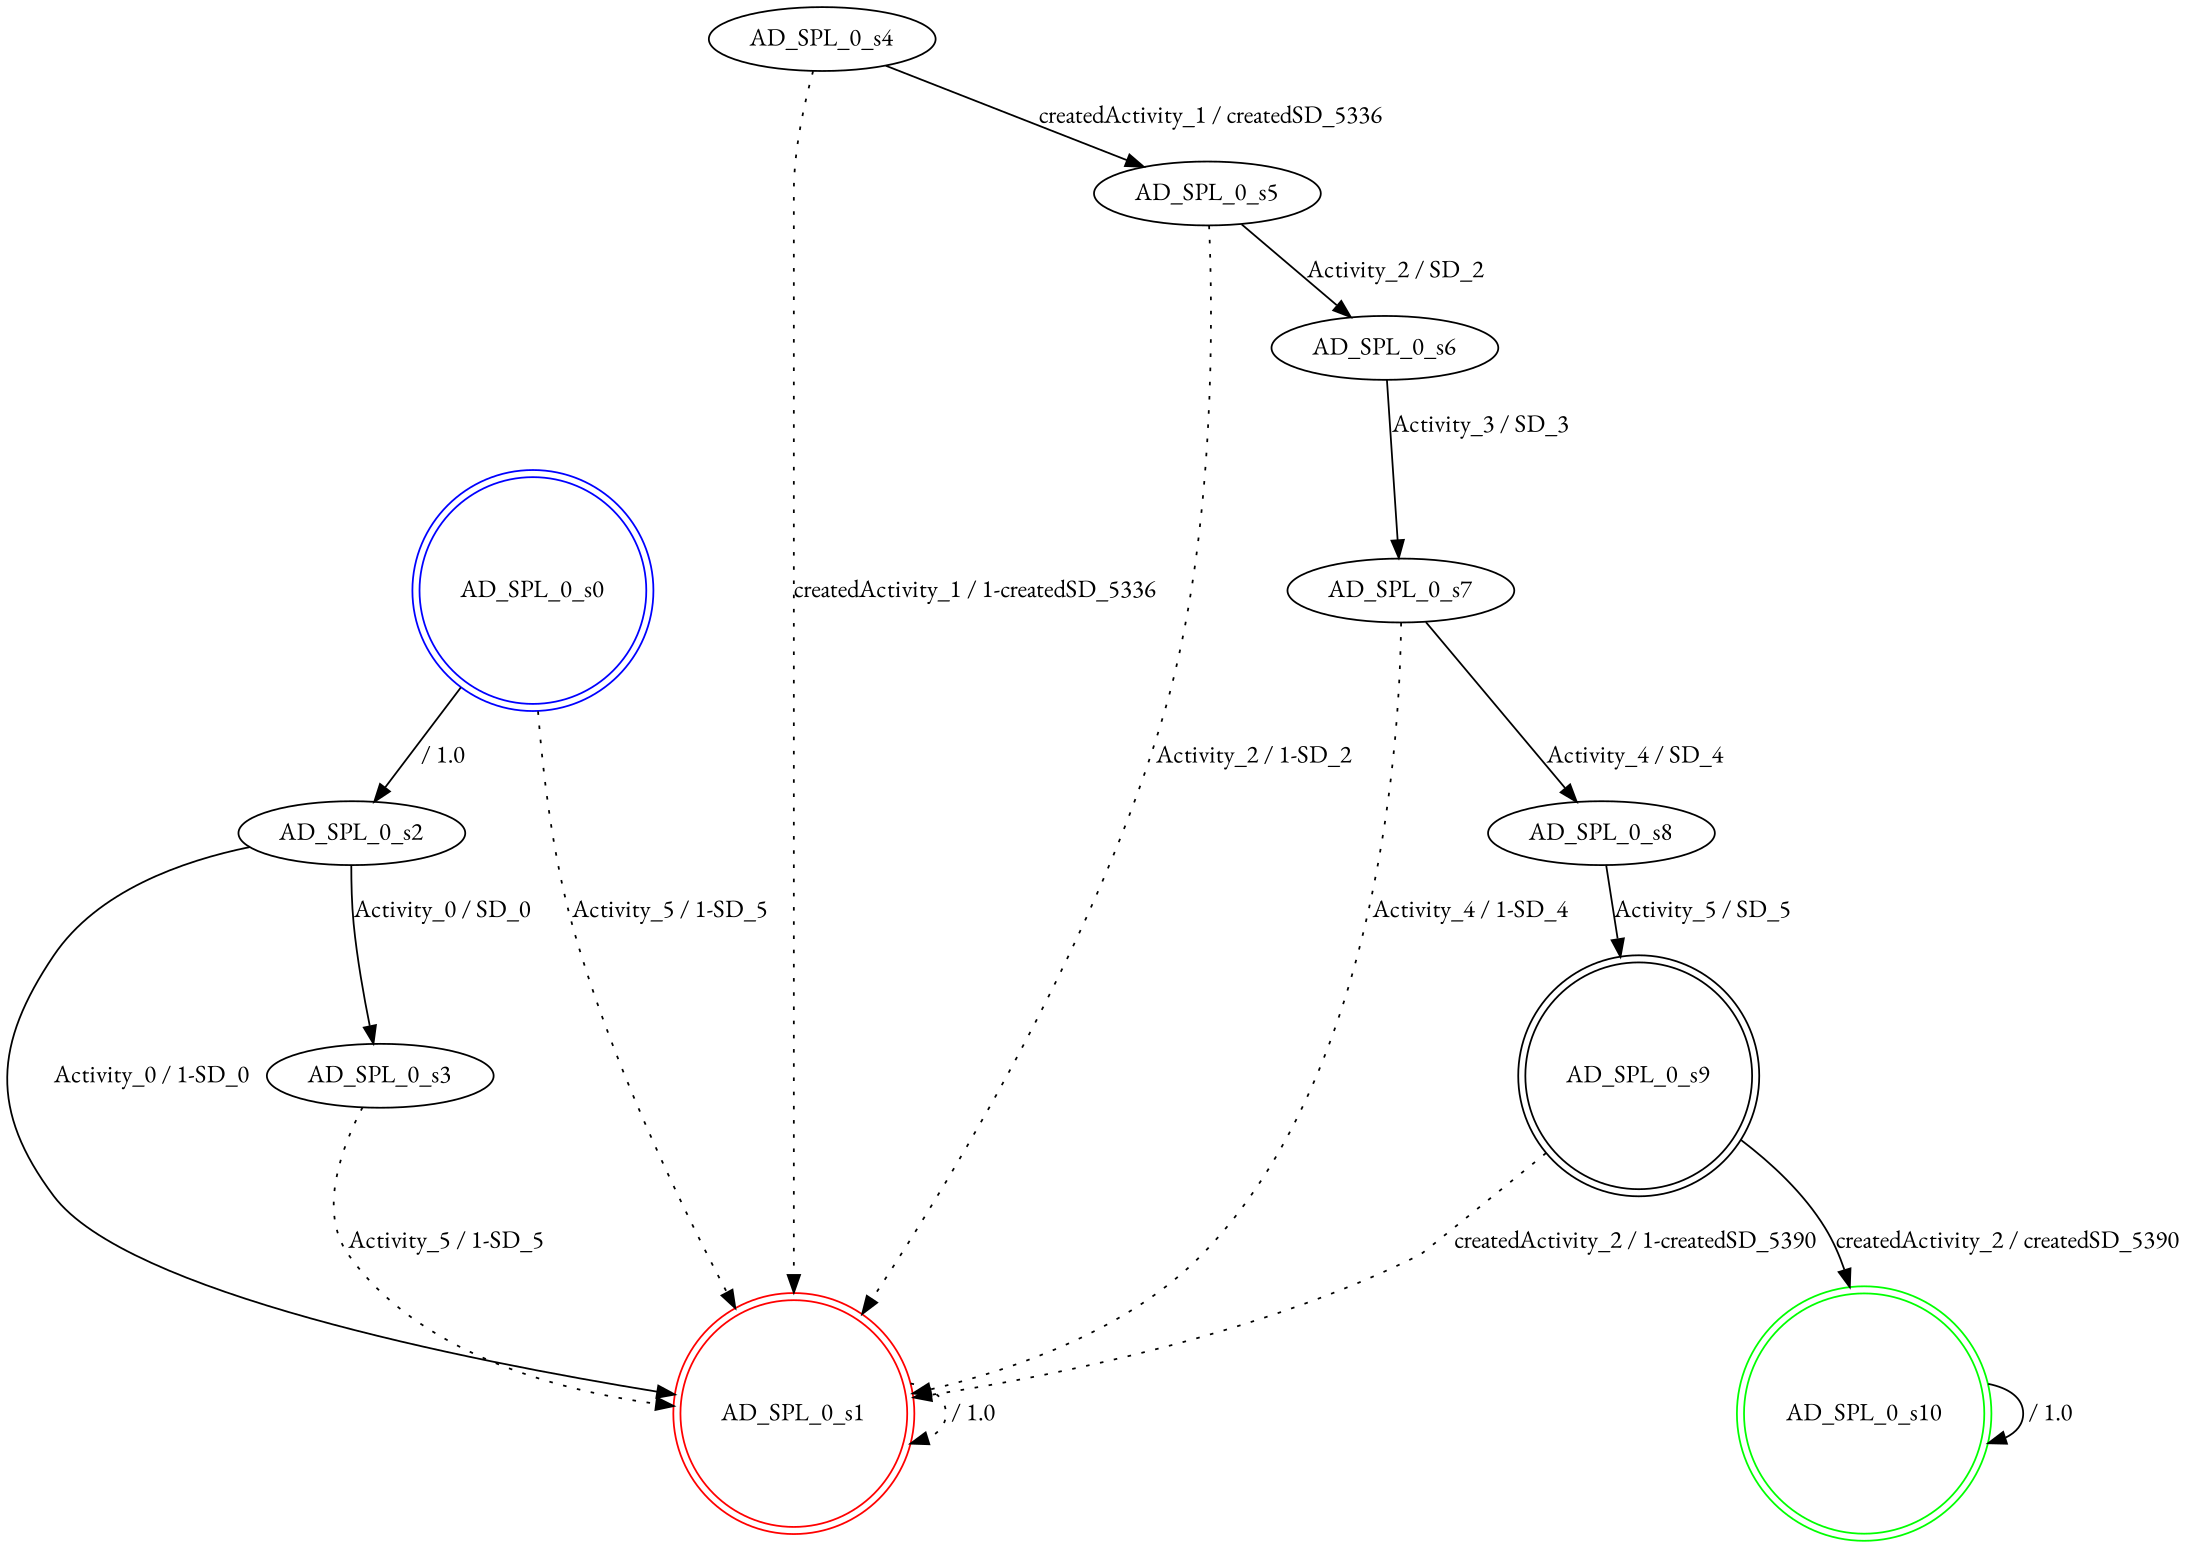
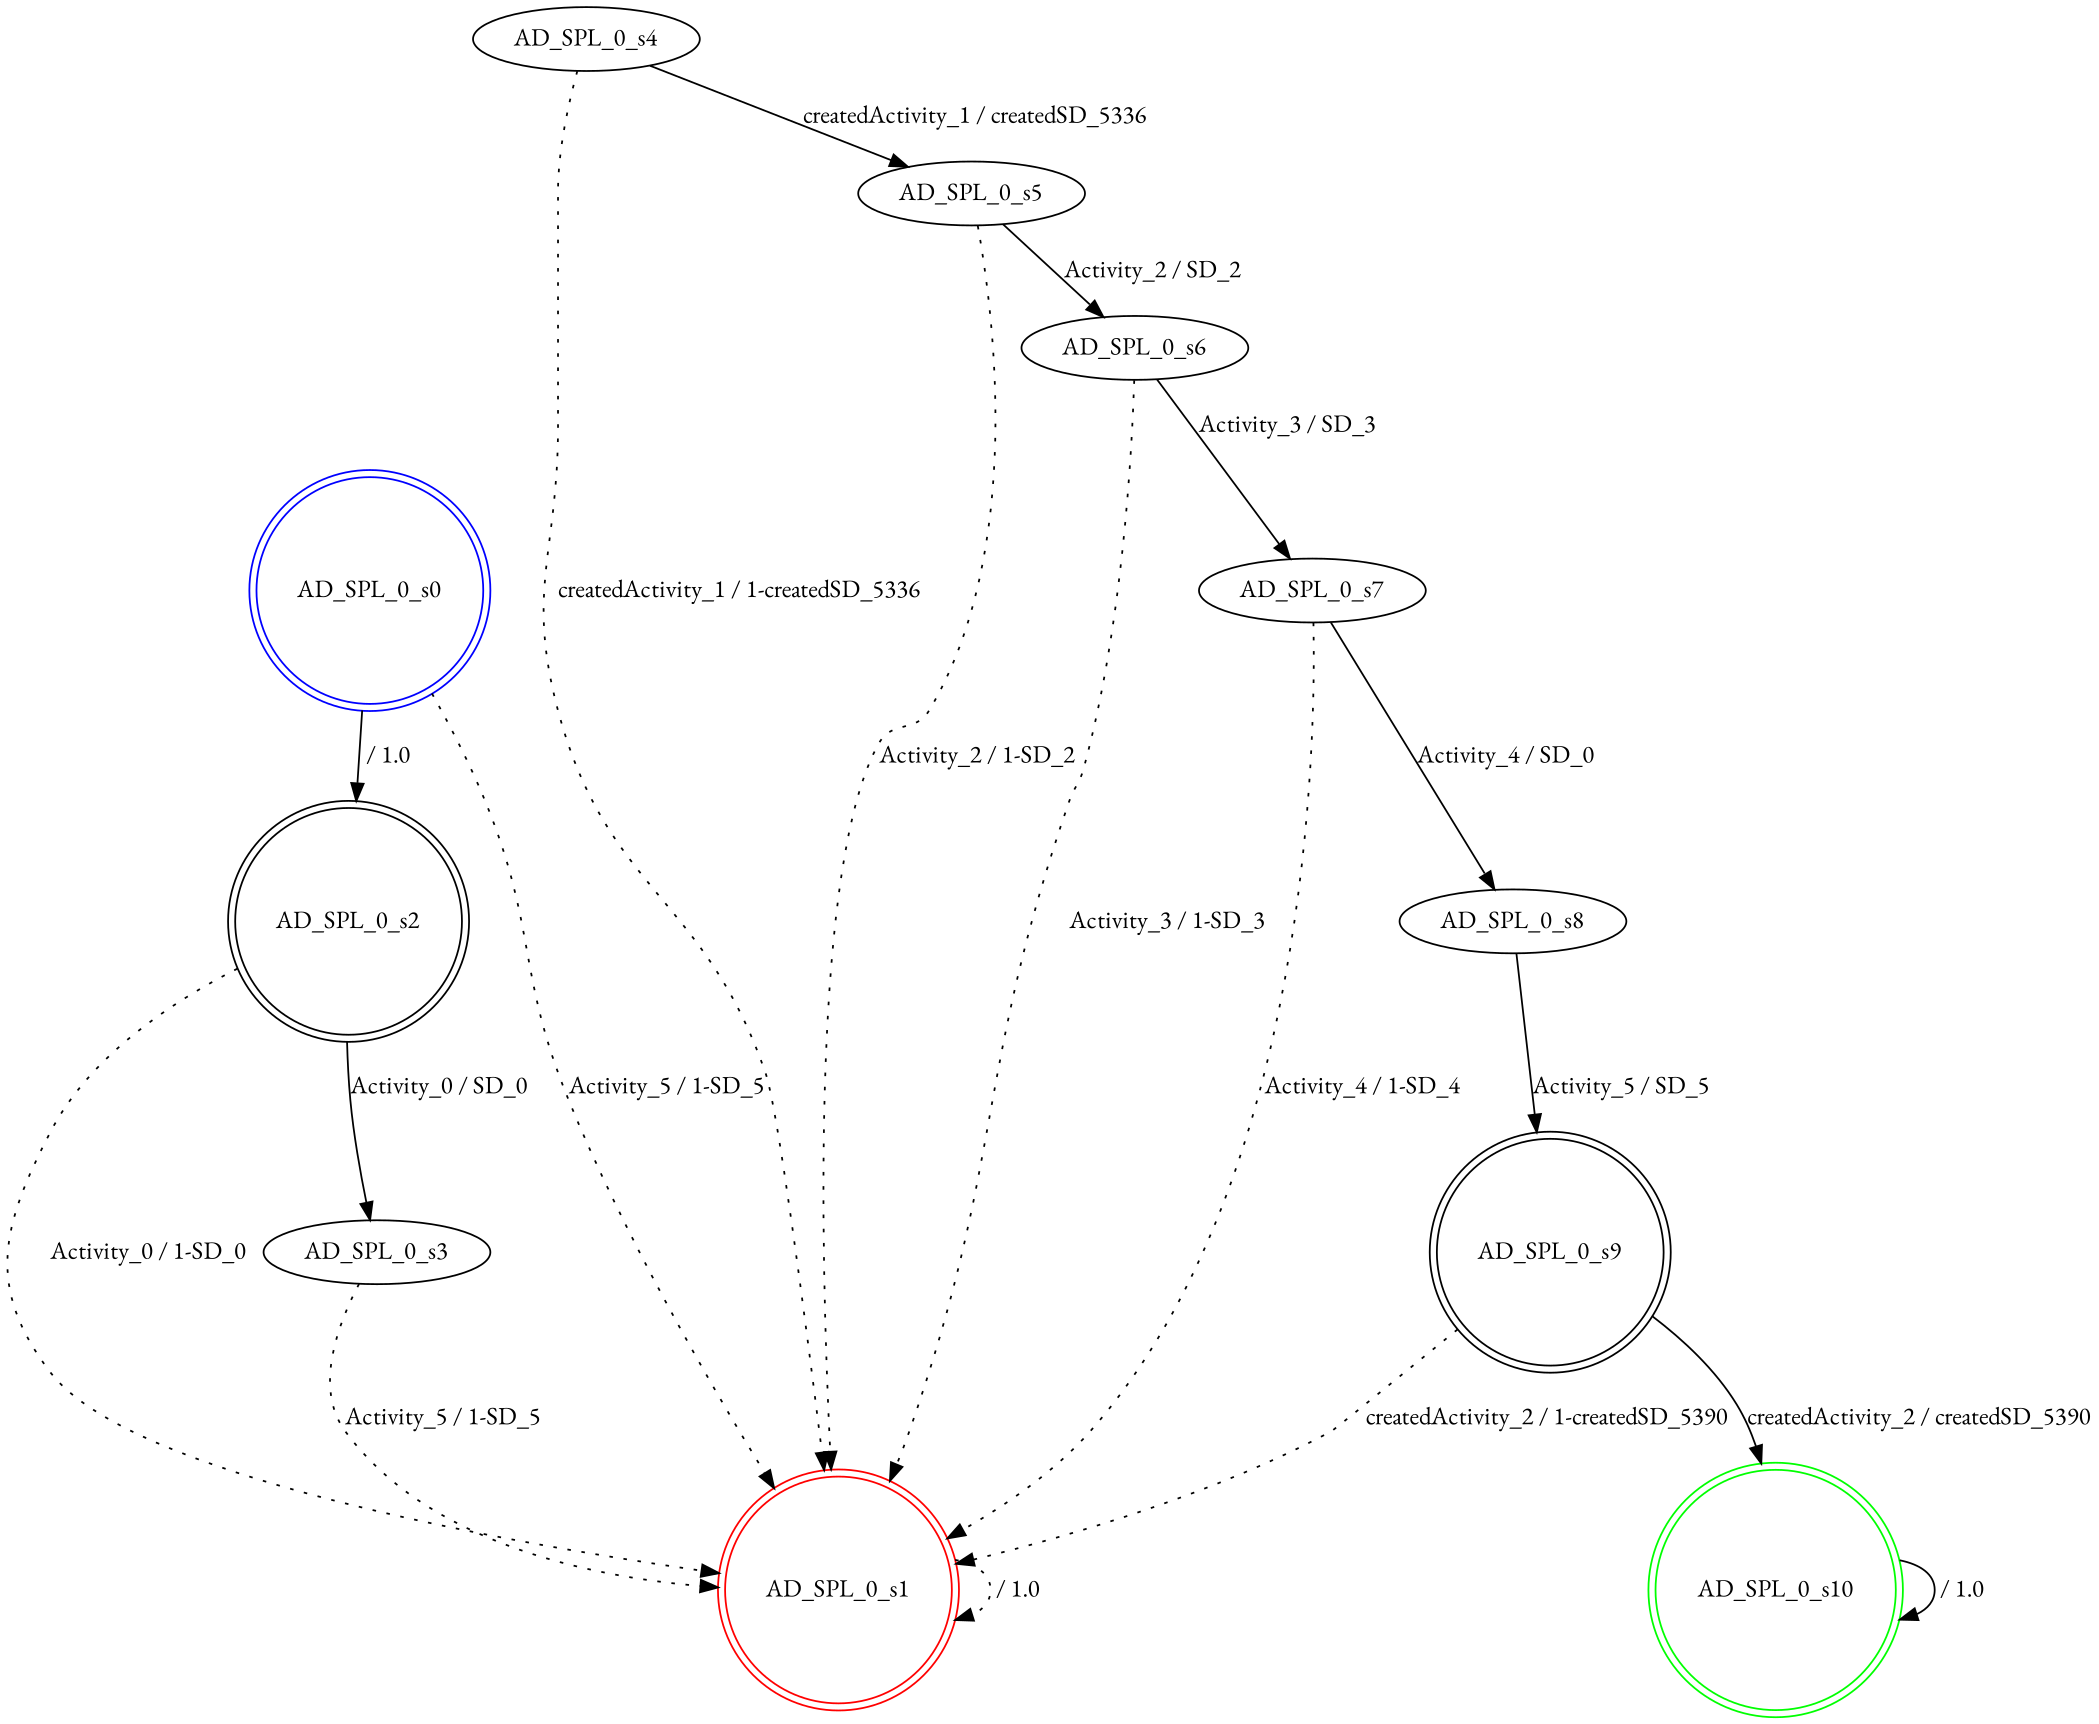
  digraph {
    fontname="EB Garamond"
    node [fontname="EB Garamond"]
    edge [fontname="EB Garamond"]
    n1 [color=blue label=AD_SPL_0_s0 shape=doublecircle]
-   n2 [label=AD_SPL_0_s2]
+   n2 [label=AD_SPL_0_s2 shape=doublecircle]
    n3 [color=red label=AD_SPL_0_s1 shape=doublecircle]
    n4 [label=AD_SPL_0_s3]
    n5 [label=AD_SPL_0_s4]
    n6 [label=AD_SPL_0_s5]
    n7 [label=AD_SPL_0_s6]
    n8 [label=AD_SPL_0_s7]
    n9 [label=AD_SPL_0_s8]
    n10 [label=AD_SPL_0_s9 shape=doublecircle]
    n11 [color=green label=AD_SPL_0_s10 shape=doublecircle]
    n1 -> n2 [label=" / 1.0"]
    n1 -> n3 [label="Activity_5 / 1-SD_5" style=dotted]
-   n2 -> n3 [label="Activity_0 / 1-SD_0" style=solid]
+   n2 -> n3 [label="Activity_0 / 1-SD_0" style=dotted]
    n2 -> n4 [label="Activity_0 / SD_0"]
    n3 -> n3 [label=" / 1.0" style=dotted]
    n4 -> n3 [label="Activity_5 / 1-SD_5" style=dotted]
    n5 -> n3 [label="createdActivity_1 / 1-createdSD_5336" style=dotted]
    n5 -> n6 [label="createdActivity_1 / createdSD_5336"]
    n6 -> n3 [label="Activity_2 / 1-SD_2" style=dotted]
    n6 -> n7 [label="Activity_2 / SD_2"]
+   n7 -> n3 [label="Activity_3 / 1-SD_3" style=dotted]
    n7 -> n8 [label="Activity_3 / SD_3"]
    n8 -> n3 [label="Activity_4 / 1-SD_4" style=dotted]
-   n8 -> n9 [label="Activity_4 / SD_4"]
+   n8 -> n9 [label="Activity_4 / SD_0"]
    n9 -> n10 [label="Activity_5 / SD_5"]
    n10 -> n3 [label="createdActivity_2 / 1-createdSD_5390" style=dotted]
    n10 -> n11 [label="createdActivity_2 / createdSD_5390"]
    n11 -> n11 [label=" / 1.0"]
  }
